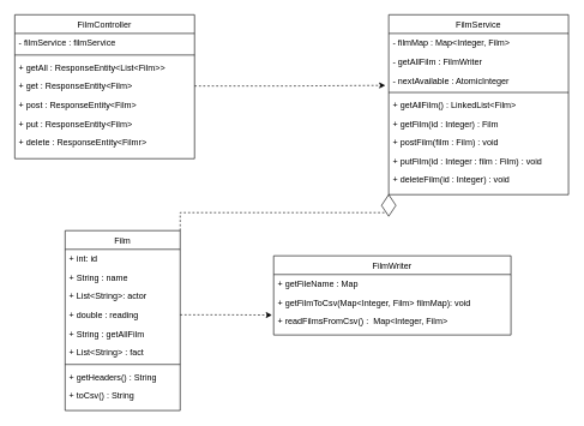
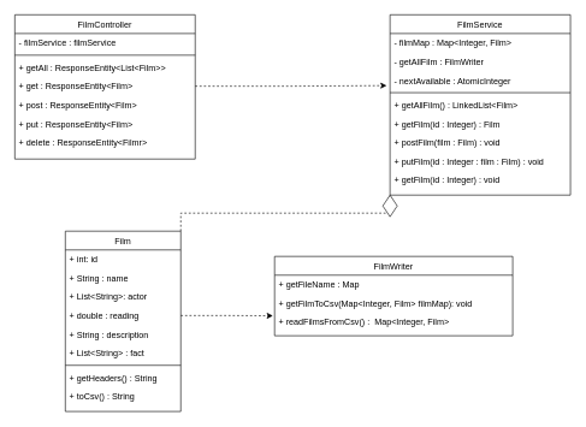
  <mxCell id="0" />
  <mxCell id="1" parent="0" />
  <mxCell id="2" style="edgeStyle=orthogonalEdgeStyle;rounded=0;orthogonalLoop=1;jettySize=auto;html=1;exitX=1;exitY=0;exitDx=0;exitDy=0;entryX=0;entryY=1;entryDx=0;entryDy=0;dashed=1;" edge="1" parent="1" source="3" target="13"><mxGeometry relative="1" as="geometry" /></mxCell>
  <mxCell id="3" value="Film&#10;" style="swimlane;fontStyle=0;align=center;verticalAlign=top;childLayout=stackLayout;horizontal=1;startSize=26;horizontalStack=0;resizeParent=1;resizeLast=0;collapsible=1;marginBottom=0;rounded=0;shadow=0;strokeWidth=1;" parent="1" vertex="1"><mxGeometry x="90" y="320" width="160" height="250" as="geometry"><mxRectangle x="550" y="140" width="160" height="26" as="alternateBounds" /></mxGeometry></mxCell>
  <mxCell id="4" value="+ int: id" style="text;align=left;verticalAlign=top;spacingLeft=4;spacingRight=4;overflow=hidden;rotatable=0;points=[[0,0.5],[1,0.5]];portConstraint=eastwest;" parent="3" vertex="1"><mxGeometry y="26" width="160" height="26" as="geometry" /></mxCell>
  <mxCell id="5" value="+ String : name" style="text;align=left;verticalAlign=top;spacingLeft=4;spacingRight=4;overflow=hidden;rotatable=0;points=[[0,0.5],[1,0.5]];portConstraint=eastwest;rounded=0;shadow=0;html=0;" parent="3" vertex="1"><mxGeometry y="52" width="160" height="26" as="geometry" /></mxCell>
  <mxCell id="6" value="+ List&lt;String&gt;: actor" style="text;align=left;verticalAlign=top;spacingLeft=4;spacingRight=4;overflow=hidden;rotatable=0;points=[[0,0.5],[1,0.5]];portConstraint=eastwest;rounded=0;shadow=0;html=0;" parent="3" vertex="1"><mxGeometry y="78" width="160" height="26" as="geometry" /></mxCell>
  <mxCell id="7" value="+ double : reading" style="text;align=left;verticalAlign=top;spacingLeft=4;spacingRight=4;overflow=hidden;rotatable=0;points=[[0,0.5],[1,0.5]];portConstraint=eastwest;rounded=0;shadow=0;html=0;" parent="3" vertex="1"><mxGeometry y="104" width="160" height="26" as="geometry" /></mxCell>
- <mxCell id="8" value="+ String : getAllFilm" style="text;align=left;verticalAlign=top;spacingLeft=4;spacingRight=4;overflow=hidden;rotatable=0;points=[[0,0.5],[1,0.5]];portConstraint=eastwest;" parent="3" vertex="1"><mxGeometry y="130" width="160" height="26" as="geometry" /></mxCell>
+ <mxCell id="8" value="+ String : description" style="text;align=left;verticalAlign=top;spacingLeft=4;spacingRight=4;overflow=hidden;rotatable=0;points=[[0,0.5],[1,0.5]];portConstraint=eastwest;" parent="3" vertex="1"><mxGeometry y="130" width="160" height="26" as="geometry" /></mxCell>
  <mxCell id="9" value="+ List&lt;String&gt; : fact" style="text;align=left;verticalAlign=top;spacingLeft=4;spacingRight=4;overflow=hidden;rotatable=0;points=[[0,0.5],[1,0.5]];portConstraint=eastwest;" vertex="1" parent="3"><mxGeometry y="156" width="160" height="26" as="geometry" /></mxCell>
  <mxCell id="10" value="" style="line;html=1;strokeWidth=1;align=left;verticalAlign=middle;spacingTop=-1;spacingLeft=3;spacingRight=3;rotatable=0;labelPosition=right;points=[];portConstraint=eastwest;" parent="3" vertex="1"><mxGeometry y="182" width="160" height="8" as="geometry" /></mxCell>
  <mxCell id="11" value="+ getHeaders() : String" style="text;align=left;verticalAlign=top;spacingLeft=4;spacingRight=4;overflow=hidden;rotatable=0;points=[[0,0.5],[1,0.5]];portConstraint=eastwest;" vertex="1" parent="3"><mxGeometry y="190" width="160" height="26" as="geometry" /></mxCell>
  <mxCell id="12" value="+ toCsv() : String" style="text;align=left;verticalAlign=top;spacingLeft=4;spacingRight=4;overflow=hidden;rotatable=0;points=[[0,0.5],[1,0.5]];portConstraint=eastwest;" vertex="1" parent="3"><mxGeometry y="216" width="160" height="26" as="geometry" /></mxCell>
  <mxCell id="13" value="FilmService&#10;" style="swimlane;fontStyle=0;align=center;verticalAlign=top;childLayout=stackLayout;horizontal=1;startSize=26;horizontalStack=0;resizeParent=1;resizeLast=0;collapsible=1;marginBottom=0;rounded=0;shadow=0;strokeWidth=1;" vertex="1" parent="1"><mxGeometry x="540" y="20" width="250" height="250" as="geometry"><mxRectangle x="550" y="140" width="160" height="26" as="alternateBounds" /></mxGeometry></mxCell>
  <mxCell id="14" value="- filmMap : Map&lt;Integer, Film&gt; " style="text;align=left;verticalAlign=top;spacingLeft=4;spacingRight=4;overflow=hidden;rotatable=0;points=[[0,0.5],[1,0.5]];portConstraint=eastwest;" vertex="1" parent="13"><mxGeometry y="26" width="250" height="26" as="geometry" /></mxCell>
  <mxCell id="15" value="- getAllFilm : FilmWriter " style="text;align=left;verticalAlign=top;spacingLeft=4;spacingRight=4;overflow=hidden;rotatable=0;points=[[0,0.5],[1,0.5]];portConstraint=eastwest;rounded=0;shadow=0;html=0;" vertex="1" parent="13"><mxGeometry y="52" width="250" height="26" as="geometry" /></mxCell>
  <mxCell id="16" value="- nextAvailable : AtomicInteger " style="text;align=left;verticalAlign=top;spacingLeft=4;spacingRight=4;overflow=hidden;rotatable=0;points=[[0,0.5],[1,0.5]];portConstraint=eastwest;rounded=0;shadow=0;html=0;" vertex="1" parent="13"><mxGeometry y="78" width="250" height="26" as="geometry" /></mxCell>
  <mxCell id="17" value="" style="line;html=1;strokeWidth=1;align=left;verticalAlign=middle;spacingTop=-1;spacingLeft=3;spacingRight=3;rotatable=0;labelPosition=right;points=[];portConstraint=eastwest;" vertex="1" parent="13"><mxGeometry y="104" width="250" height="8" as="geometry" /></mxCell>
  <mxCell id="18" value="+ getAllFilm() : LinkedList&lt;Film&gt;" style="text;align=left;verticalAlign=top;spacingLeft=4;spacingRight=4;overflow=hidden;rotatable=0;points=[[0,0.5],[1,0.5]];portConstraint=eastwest;" vertex="1" parent="13"><mxGeometry y="112" width="250" height="26" as="geometry" /></mxCell>
  <mxCell id="19" value="+ getFilm(id : Integer) : Film " style="text;align=left;verticalAlign=top;spacingLeft=4;spacingRight=4;overflow=hidden;rotatable=0;points=[[0,0.5],[1,0.5]];portConstraint=eastwest;" vertex="1" parent="13"><mxGeometry y="138" width="250" height="26" as="geometry" /></mxCell>
  <mxCell id="20" value="+ postFilm(film : Film) : void" style="text;align=left;verticalAlign=top;spacingLeft=4;spacingRight=4;overflow=hidden;rotatable=0;points=[[0,0.5],[1,0.5]];portConstraint=eastwest;" vertex="1" parent="13"><mxGeometry y="164" width="250" height="26" as="geometry" /></mxCell>
  <mxCell id="21" value="+ putFilm(id : Integer : film : Film) : void" style="text;align=left;verticalAlign=top;spacingLeft=4;spacingRight=4;overflow=hidden;rotatable=0;points=[[0,0.5],[1,0.5]];portConstraint=eastwest;" vertex="1" parent="13"><mxGeometry y="190" width="250" height="26" as="geometry" /></mxCell>
- <mxCell id="22" value="+ deleteFilm(id : Integer) : void" style="text;align=left;verticalAlign=top;spacingLeft=4;spacingRight=4;overflow=hidden;rotatable=0;points=[[0,0.5],[1,0.5]];portConstraint=eastwest;" vertex="1" parent="13"><mxGeometry y="216" width="250" height="26" as="geometry" /></mxCell>
+ <mxCell id="22" value="+ getFilm(id : Integer) : void" style="text;align=left;verticalAlign=top;spacingLeft=4;spacingRight=4;overflow=hidden;rotatable=0;points=[[0,0.5],[1,0.5]];portConstraint=eastwest;" vertex="1" parent="13"><mxGeometry y="216" width="250" height="26" as="geometry" /></mxCell>
  <mxCell id="23" value="FilmController&#10;" style="swimlane;fontStyle=0;align=center;verticalAlign=top;childLayout=stackLayout;horizontal=1;startSize=26;horizontalStack=0;resizeParent=1;resizeLast=0;collapsible=1;marginBottom=0;rounded=0;shadow=0;strokeWidth=1;" vertex="1" parent="1"><mxGeometry x="20" y="20" width="250" height="200" as="geometry"><mxRectangle x="550" y="140" width="160" height="26" as="alternateBounds" /></mxGeometry></mxCell>
  <mxCell id="24" value="- filmService : filmService" style="text;align=left;verticalAlign=top;spacingLeft=4;spacingRight=4;overflow=hidden;rotatable=0;points=[[0,0.5],[1,0.5]];portConstraint=eastwest;" vertex="1" parent="23"><mxGeometry y="26" width="250" height="26" as="geometry" /></mxCell>
  <mxCell id="25" value="" style="line;html=1;strokeWidth=1;align=left;verticalAlign=middle;spacingTop=-1;spacingLeft=3;spacingRight=3;rotatable=0;labelPosition=right;points=[];portConstraint=eastwest;" vertex="1" parent="23"><mxGeometry y="52" width="250" height="8" as="geometry" /></mxCell>
  <mxCell id="26" value="+ getAll : ResponseEntity&lt;List&lt;Film&gt;&gt;" style="text;align=left;verticalAlign=top;spacingLeft=4;spacingRight=4;overflow=hidden;rotatable=0;points=[[0,0.5],[1,0.5]];portConstraint=eastwest;" vertex="1" parent="23"><mxGeometry y="60" width="250" height="26" as="geometry" /></mxCell>
  <mxCell id="27" value="+ get : ResponseEntity&lt;Film&gt;" style="text;align=left;verticalAlign=top;spacingLeft=4;spacingRight=4;overflow=hidden;rotatable=0;points=[[0,0.5],[1,0.5]];portConstraint=eastwest;" vertex="1" parent="23"><mxGeometry y="86" width="250" height="26" as="geometry" /></mxCell>
  <mxCell id="28" value="+ post : ResponseEntity&lt;Film&gt;" style="text;align=left;verticalAlign=top;spacingLeft=4;spacingRight=4;overflow=hidden;rotatable=0;points=[[0,0.5],[1,0.5]];portConstraint=eastwest;" vertex="1" parent="23"><mxGeometry y="112" width="250" height="26" as="geometry" /></mxCell>
  <mxCell id="29" value="+ put : ResponseEntity&lt;Film&gt;" style="text;align=left;verticalAlign=top;spacingLeft=4;spacingRight=4;overflow=hidden;rotatable=0;points=[[0,0.5],[1,0.5]];portConstraint=eastwest;" vertex="1" parent="23"><mxGeometry y="138" width="250" height="26" as="geometry" /></mxCell>
  <mxCell id="30" value="+ delete : ResponseEntity&lt;Filmr&gt;" style="text;align=left;verticalAlign=top;spacingLeft=4;spacingRight=4;overflow=hidden;rotatable=0;points=[[0,0.5],[1,0.5]];portConstraint=eastwest;" vertex="1" parent="23"><mxGeometry y="164" width="250" height="26" as="geometry" /></mxCell>
  <mxCell id="31" value="FilmWriter&#10;" style="swimlane;fontStyle=0;align=center;verticalAlign=top;childLayout=stackLayout;horizontal=1;startSize=26;horizontalStack=0;resizeParent=1;resizeLast=0;collapsible=1;marginBottom=0;rounded=0;shadow=0;strokeWidth=1;" vertex="1" parent="1"><mxGeometry x="380" y="355" width="330" height="110" as="geometry"><mxRectangle x="550" y="140" width="160" height="26" as="alternateBounds" /></mxGeometry></mxCell>
  <mxCell id="32" value="+ getFileName : Map" style="text;align=left;verticalAlign=top;spacingLeft=4;spacingRight=4;overflow=hidden;rotatable=0;points=[[0,0.5],[1,0.5]];portConstraint=eastwest;" vertex="1" parent="31"><mxGeometry y="26" width="330" height="26" as="geometry" /></mxCell>
  <mxCell id="33" value="+ getFilmToCsv(Map&lt;Integer, Film&gt; filmMap): void  " style="text;align=left;verticalAlign=top;spacingLeft=4;spacingRight=4;overflow=hidden;rotatable=0;points=[[0,0.5],[1,0.5]];portConstraint=eastwest;" vertex="1" parent="31"><mxGeometry y="52" width="330" height="26" as="geometry" /></mxCell>
  <mxCell id="34" value="+ readFilmsFromCsv() :  Map&lt;Integer, Film&gt;" style="text;align=left;verticalAlign=top;spacingLeft=4;spacingRight=4;overflow=hidden;rotatable=0;points=[[0,0.5],[1,0.5]];portConstraint=eastwest;" vertex="1" parent="31"><mxGeometry y="78" width="330" height="26" as="geometry" /></mxCell>
  <mxCell id="35" style="edgeStyle=orthogonalEdgeStyle;rounded=0;orthogonalLoop=1;jettySize=auto;html=1;entryX=-0.019;entryY=0.776;entryDx=0;entryDy=0;entryPerimeter=0;dashed=1;" edge="1" parent="1" source="27" target="16"><mxGeometry relative="1" as="geometry" /></mxCell>
  <mxCell id="36" value="" style="rhombus;whiteSpace=wrap;html=1;" vertex="1" parent="1"><mxGeometry x="530" y="270" width="20" height="30" as="geometry" /></mxCell>
  <mxCell id="37" style="edgeStyle=orthogonalEdgeStyle;rounded=0;orthogonalLoop=1;jettySize=auto;html=1;entryX=-0.007;entryY=0.167;entryDx=0;entryDy=0;entryPerimeter=0;dashed=1;" edge="1" parent="1" source="7" target="34"><mxGeometry relative="1" as="geometry" /></mxCell>
